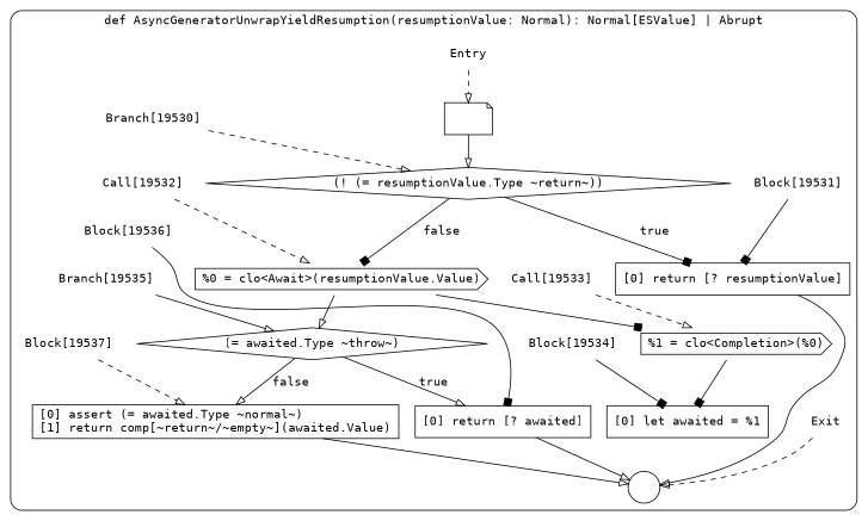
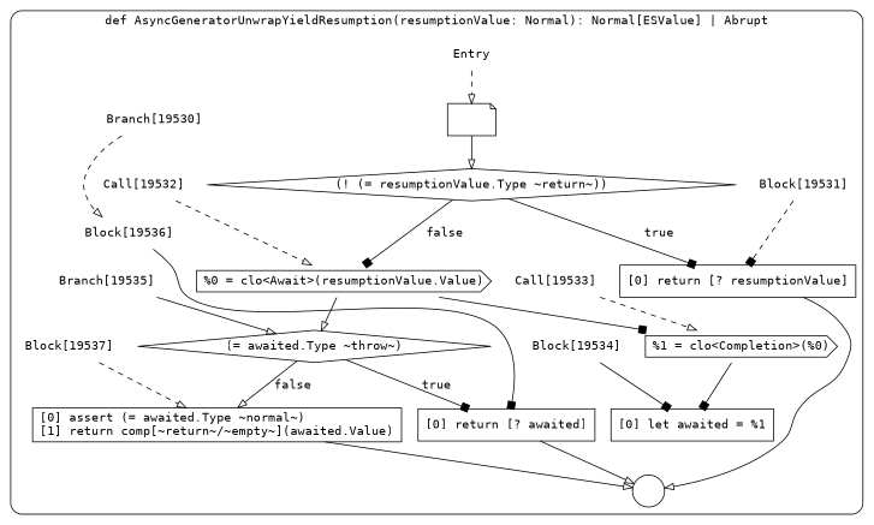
  digraph {
    fontname=Consolas
    node [fontname=Consolas shape=none]
    edge [arrowhead=onormal color=black fontname=Consolas]
    n1 [label=<<font color="black">Entry</font>>]
    n2 [color=black fillcolor=white label=" " shape=note style=filled]
    n3 [color=black fillcolor=white label=<<font color="black">(! (= resumptionValue.Type ~return~))</font>> shape=diamond style=filled]
    n4 [color=black fillcolor=white label=<<font color="black">[0] return [? resumptionValue]<BR ALIGN="LEFT"/></font>> shape=box style=filled]
    n5 [color=black fillcolor=white label=<<font color="black">%0 = clo&lt;Await&gt;(resumptionValue.Value)</font>> shape=cds style=filled]
-   n6 [label=<<font color="black">Exit</font>>]
    n7 [color=black fillcolor=white label=" " shape=circle style=filled]
    n8 [label=<<font color="black">Branch[19530]</font>>]
    n9 [color=black fillcolor=white label=<<font color="black">%1 = clo&lt;Completion&gt;(%0)</font>> shape=cds style=filled]
    n10 [label=<<font color="black">Block[19531]</font>>]
    n11 [label=<<font color="black">Call[19532]</font>>]
    n12 [color=black fillcolor=white label=<<font color="black">[0] let awaited = %1<BR ALIGN="LEFT"/></font>> shape=box style=filled]
    n13 [label=<<font color="black">Call[19533]</font>>]
    n14 [color=black fillcolor=white label=<<font color="black">(= awaited.Type ~throw~)</font>> shape=diamond style=filled]
    n15 [label=<<font color="black">Block[19534]</font>>]
    n16 [color=black fillcolor=white label=<<font color="black">[0] return [? awaited]<BR ALIGN="LEFT"/></font>> shape=box style=filled]
    n17 [color=black fillcolor=white label=<<font color="black">[0] assert (= awaited.Type ~normal~)<BR ALIGN="LEFT"/>[1] return comp[~return~/~empty~](awaited.Value)<BR ALIGN="LEFT"/></font>> shape=box style=filled]
    n18 [label=<<font color="black">Branch[19535]</font>>]
    n19 [label=<<font color="black">Block[19536]</font>>]
    n20 [label=<<font color="black">Block[19537]</font>>]
    subgraph cluster_1 {
      label="def AsyncGeneratorUnwrapYieldResumption(resumptionValue: Normal): Normal[ESValue] | Abrupt"
      style=rounded
      n1
      n2
      n3
      n4
      n5
-     n6
      n7
      n8
      n9
      n10
      n11
      n12
      n13
      n14
      n15
      n16
      n17
      n18
      n19
      n20
    }
    n1 -> n2 [style=dashed]
    n2 -> n3
    n3 -> n4 [arrowhead=box label=<<font color="black">true</font>>]
    n3 -> n5 [arrowhead=box label=<<font color="black">false</font>>]
    n4 -> n7
    n5 -> n9 [arrowhead=box]
    n5 -> n14
-   n6 -> n7 [style=dashed]
-   n8 -> n3 [style=dashed]
+   n8 -> n19 [style=dashed]
    n9 -> n12 [arrowhead=box]
-   n10 -> n4 [arrowhead=box style=solid]
+   n10 -> n4 [arrowhead=box style=dashed]
    n11 -> n5 [style=dashed]
    n13 -> n9 [style=dashed]
-   n14 -> n16 [label=<<font color="black">true</font>>]
+   n14 -> n16 [arrowhead=box label=<<font color="black">true</font>>]
    n14 -> n17 [label=<<font color="black">false</font>>]
    n15 -> n12 [arrowhead=box style=solid]
    n16 -> n7
    n17 -> n7
    n18 -> n14 [style=solid]
    n19 -> n16 [arrowhead=box style=solid]
    n20 -> n17 [style=dashed]
  }
